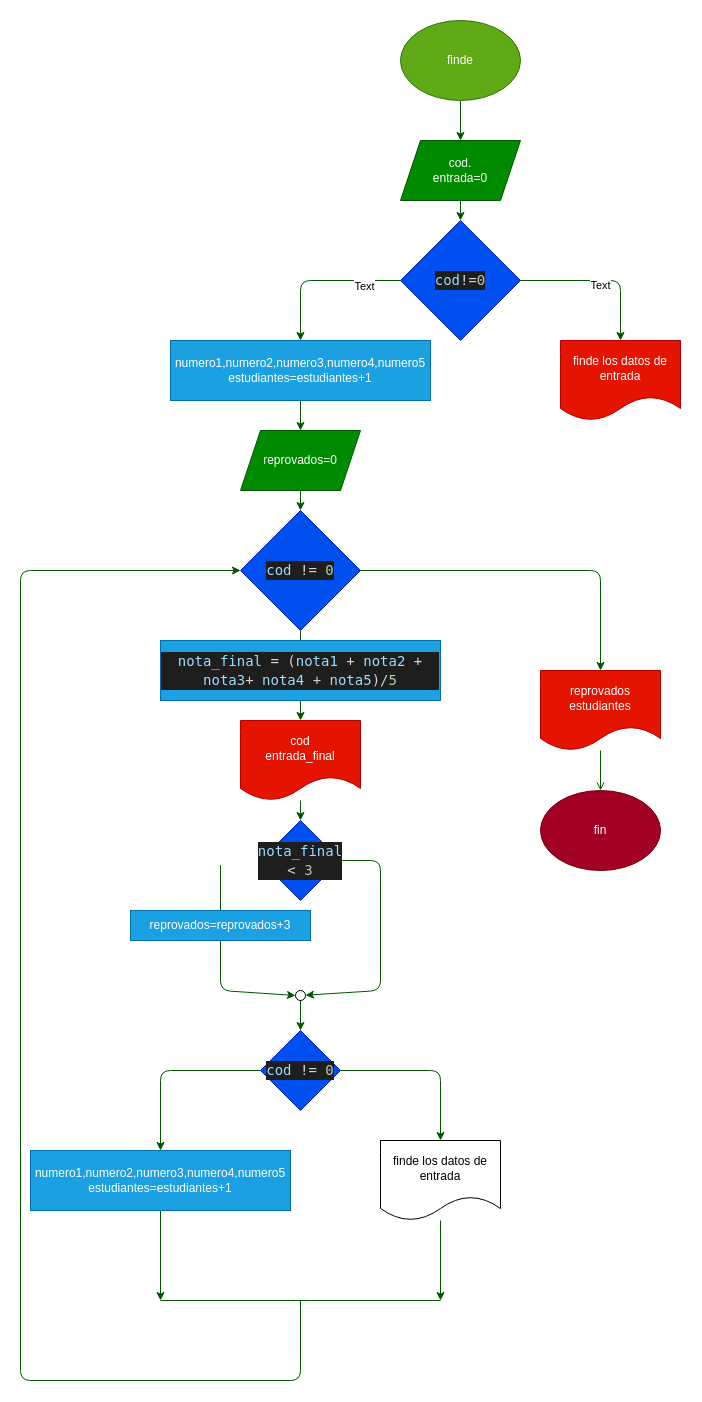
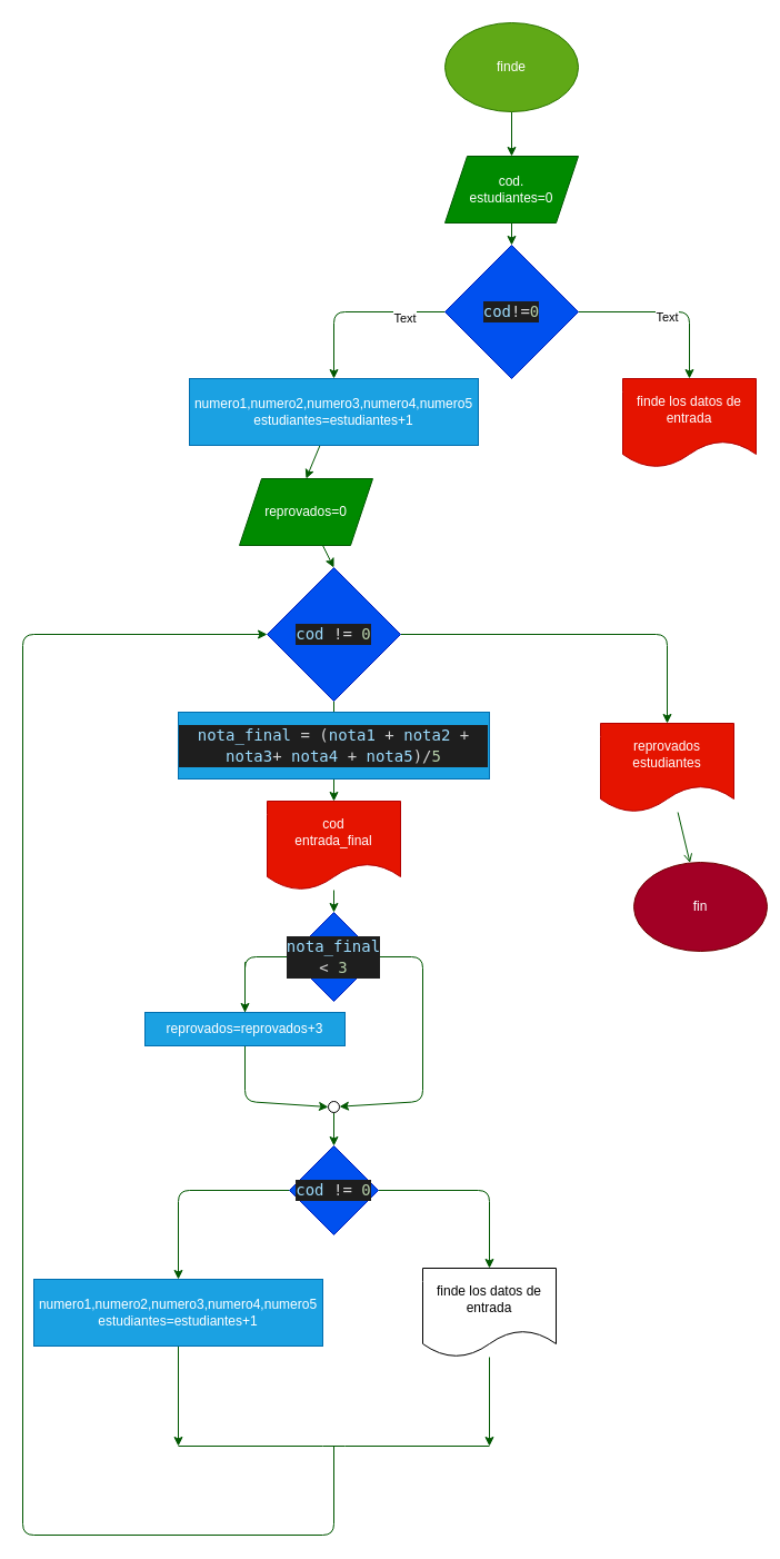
  <mxCell id="0" />
  <mxCell id="1" parent="0" />
  <mxCell id="2" style="edgeStyle=none;html=1;entryX=0.5;entryY=0;entryDx=0;entryDy=0;fillColor=#008a00;strokeColor=#005700;" edge="1" parent="1" source="3" target="5"><mxGeometry relative="1" as="geometry"><mxPoint x="460" y="140" as="targetPoint" /></mxGeometry></mxCell>
  <mxCell id="3" value="finde" style="ellipse;whiteSpace=wrap;html=1;fillColor=#60a917;fontColor=#ffffff;strokeColor=#2D7600;" vertex="1" parent="1"><mxGeometry x="400" width="120" height="80" as="geometry" y="20" /></mxCell>
  <mxCell id="4" style="edgeStyle=none;html=1;entryX=0.5;entryY=0;entryDx=0;entryDy=0;fillColor=#008a00;strokeColor=#005700;" edge="1" parent="1" source="5" target="12"><mxGeometry relative="1" as="geometry"><mxPoint x="490" y="220" as="targetPoint" /></mxGeometry></mxCell>
- <mxCell id="5" value="cod.&lt;br&gt;entrada=0" style="shape=parallelogram;perimeter=parallelogramPerimeter;whiteSpace=wrap;html=1;fixedSize=1;fillColor=#008a00;fontColor=#ffffff;strokeColor=#005700;" vertex="1" parent="1"><mxGeometry x="400" y="140" width="120" height="60" as="geometry" /></mxCell>
+ <mxCell id="5" value="cod.&lt;br&gt;estudiantes=0" style="shape=parallelogram;perimeter=parallelogramPerimeter;whiteSpace=wrap;html=1;fixedSize=1;fillColor=#008a00;fontColor=#ffffff;strokeColor=#005700;" vertex="1" parent="1"><mxGeometry x="400" y="140" width="120" height="60" as="geometry" /></mxCell>
  <mxCell id="6" style="edgeStyle=none;html=1;entryX=0.5;entryY=0;entryDx=0;entryDy=0;fillColor=#008a00;strokeColor=#005700;" edge="1" parent="1" source="7" target="15"><mxGeometry relative="1" as="geometry"><mxPoint x="300" y="430" as="targetPoint" /></mxGeometry></mxCell>
  <mxCell id="7" value="numero1,numero2,numero3,numero4,numero5&lt;br&gt;estudiantes=estudiantes+1" style="rounded=0;whiteSpace=wrap;html=1;fillColor=#1ba1e2;fontColor=#ffffff;strokeColor=#006EAF;" vertex="1" parent="1"><mxGeometry x="170" y="340" width="260" height="60" as="geometry" /></mxCell>
  <mxCell id="8" style="edgeStyle=none;html=1;entryX=0.5;entryY=0;entryDx=0;entryDy=0;fillColor=#008a00;strokeColor=#005700;" edge="1" parent="1" source="12" target="13"><mxGeometry relative="1" as="geometry"><mxPoint x="630" y="330" as="targetPoint" /><Array as="points"><mxPoint x="620" y="280" /></Array></mxGeometry></mxCell>
  <mxCell id="9" value="Text" style="edgeLabel;html=1;align=center;verticalAlign=middle;resizable=0;points=[];" vertex="1" connectable="0" parent="8"><mxGeometry x="-0.013" y="-4" relative="1" as="geometry"><mxPoint as="offset" /></mxGeometry></mxCell>
  <mxCell id="10" style="edgeStyle=none;html=1;entryX=0.5;entryY=0;entryDx=0;entryDy=0;fillColor=#008a00;strokeColor=#005700;" edge="1" parent="1" source="12" target="7"><mxGeometry relative="1" as="geometry"><mxPoint x="300" y="340" as="targetPoint" /><Array as="points"><mxPoint x="300" y="280" /></Array></mxGeometry></mxCell>
  <mxCell id="11" value="Text" style="edgeLabel;html=1;align=center;verticalAlign=middle;resizable=0;points=[];" vertex="1" connectable="0" parent="10"><mxGeometry x="-0.537" y="5" relative="1" as="geometry"><mxPoint as="offset" /></mxGeometry></mxCell>
  <mxCell id="12" value="&lt;div style=&quot;color: rgb(212 , 212 , 212) ; background-color: rgb(30 , 30 , 30) ; font-family: &amp;#34;droid sans mono&amp;#34; , &amp;#34;monospace&amp;#34; , monospace ; font-size: 14px ; line-height: 19px&quot;&gt;&lt;span style=&quot;color: #9cdcfe&quot;&gt;cod&lt;/span&gt;!=&lt;span style=&quot;color: #b5cea8&quot;&gt;0&lt;/span&gt;&lt;/div&gt;" style="rhombus;whiteSpace=wrap;html=1;fillColor=#0050ef;fontColor=#ffffff;strokeColor=#001DBC;" vertex="1" parent="1"><mxGeometry x="400" y="220" width="120" height="120" as="geometry" /></mxCell>
  <mxCell id="13" value="&lt;span&gt;finde los datos de entrada&lt;/span&gt;" style="shape=document;whiteSpace=wrap;html=1;boundedLbl=1;fillColor=#e51400;fontColor=#ffffff;strokeColor=#B20000;" vertex="1" parent="1"><mxGeometry x="560" y="340" width="120" height="80" as="geometry" /></mxCell>
  <mxCell id="14" style="edgeStyle=none;html=1;entryX=0.5;entryY=0;entryDx=0;entryDy=0;fillColor=#008a00;strokeColor=#005700;" edge="1" parent="1" source="15" target="18"><mxGeometry relative="1" as="geometry"><mxPoint x="300" y="530" as="targetPoint" /></mxGeometry></mxCell>
- <mxCell id="15" value="reprovados=0" style="shape=parallelogram;perimeter=parallelogramPerimeter;whiteSpace=wrap;html=1;fixedSize=1;fillColor=#008a00;fontColor=#ffffff;strokeColor=#005700;" vertex="1" parent="1"><mxGeometry x="240" y="430" width="120" height="60" as="geometry" /></mxCell>
+ <mxCell id="15" value="reprovados=0" style="shape=parallelogram;perimeter=parallelogramPerimeter;whiteSpace=wrap;html=1;fixedSize=1;fillColor=#008a00;fontColor=#ffffff;strokeColor=#005700;" vertex="1" parent="1"><mxGeometry x="215" y="430" width="120" height="60" as="geometry" /></mxCell>
  <mxCell id="16" style="edgeStyle=none;html=1;fillColor=#008a00;strokeColor=#005700;" edge="1" parent="1" source="18" target="25"><mxGeometry relative="1" as="geometry"><mxPoint x="300" y="670" as="targetPoint" /><Array as="points"><mxPoint x="300" y="650" /></Array></mxGeometry></mxCell>
  <mxCell id="17" style="edgeStyle=none;html=1;fillColor=#008a00;strokeColor=#005700;" edge="1" parent="1" source="18" target="40"><mxGeometry relative="1" as="geometry"><mxPoint x="600" y="660" as="targetPoint" /><Array as="points"><mxPoint x="600" y="570" /></Array></mxGeometry></mxCell>
  <mxCell id="18" value="&lt;div style=&quot;color: rgb(212 , 212 , 212) ; background-color: rgb(30 , 30 , 30) ; font-family: &amp;#34;droid sans mono&amp;#34; , &amp;#34;monospace&amp;#34; , monospace ; font-size: 14px ; line-height: 19px&quot;&gt;&lt;span style=&quot;color: #9cdcfe&quot;&gt;cod&lt;/span&gt; != &lt;span style=&quot;color: #b5cea8&quot;&gt;0&lt;/span&gt;&lt;/div&gt;" style="rhombus;whiteSpace=wrap;html=1;fillColor=#0050ef;fontColor=#ffffff;strokeColor=#001DBC;" vertex="1" parent="1"><mxGeometry x="240" y="510" width="120" height="120" as="geometry" /></mxCell>
+ <mxCell id="19" style="edgeStyle=none;html=1;fillColor=#008a00;strokeColor=#005700;" edge="1" parent="1" source="21" target="23"><mxGeometry relative="1" as="geometry"><mxPoint x="220" y="810" as="targetPoint" /><Array as="points"><mxPoint x="220" y="860" /></Array></mxGeometry></mxCell>
  <mxCell id="20" style="edgeStyle=none;html=1;fillColor=#008a00;strokeColor=#005700;" edge="1" parent="1" source="21" target="29"><mxGeometry relative="1" as="geometry"><mxPoint x="280" y="1030" as="targetPoint" /><Array as="points"><mxPoint x="380" y="860" /><mxPoint x="380" y="990" /></Array></mxGeometry></mxCell>
  <mxCell id="21" value="&lt;div style=&quot;color: rgb(212 , 212 , 212) ; background-color: rgb(30 , 30 , 30) ; font-family: &amp;#34;droid sans mono&amp;#34; , &amp;#34;monospace&amp;#34; , monospace ; font-size: 14px ; line-height: 19px&quot;&gt;&lt;span style=&quot;color: #9cdcfe&quot;&gt;nota_final&lt;/span&gt; &amp;lt; &lt;span style=&quot;color: #b5cea8&quot;&gt;3&lt;/span&gt;&lt;/div&gt;" style="rhombus;whiteSpace=wrap;html=1;fillColor=#0050ef;fontColor=#ffffff;strokeColor=#001DBC;" vertex="1" parent="1"><mxGeometry x="260" y="820" width="80" height="80" as="geometry" /></mxCell>
  <mxCell id="22" style="edgeStyle=none;html=1;entryX=0;entryY=0.5;entryDx=0;entryDy=0;fillColor=#008a00;strokeColor=#005700;" edge="1" parent="1" source="23" target="29"><mxGeometry relative="1" as="geometry"><mxPoint x="270" y="1040" as="targetPoint" /><Array as="points"><mxPoint x="220" y="860" /><mxPoint x="220" y="990" /></Array></mxGeometry></mxCell>
  <mxCell id="23" value="reprovados=reprovados+3" style="rounded=0;whiteSpace=wrap;html=1;fillColor=#1ba1e2;fontColor=#ffffff;strokeColor=#006EAF;" vertex="1" parent="1"><mxGeometry x="130" y="910" width="180" height="30" as="geometry" /></mxCell>
  <mxCell id="24" style="edgeStyle=none;html=1;fillColor=#008a00;strokeColor=#005700;" edge="1" parent="1" source="25" target="27"><mxGeometry relative="1" as="geometry"><mxPoint x="300" y="730" as="targetPoint" /></mxGeometry></mxCell>
  <mxCell id="25" value="&lt;div style=&quot;color: rgb(212, 212, 212); background-color: rgb(30, 30, 30); font-family: &amp;quot;droid sans mono&amp;quot;, &amp;quot;monospace&amp;quot;, monospace; font-weight: normal; font-size: 14px; line-height: 19px;&quot;&gt;&lt;div&gt;&lt;span style=&quot;color: #9cdcfe&quot;&gt;nota_final&lt;/span&gt;&lt;span style=&quot;color: #d4d4d4&quot;&gt; = (&lt;/span&gt;&lt;span style=&quot;color: #9cdcfe&quot;&gt;nota1&lt;/span&gt;&lt;span style=&quot;color: #d4d4d4&quot;&gt; + &lt;/span&gt;&lt;span style=&quot;color: #9cdcfe&quot;&gt;nota2&lt;/span&gt;&lt;span style=&quot;color: #d4d4d4&quot;&gt; + &lt;/span&gt;&lt;span style=&quot;color: #9cdcfe&quot;&gt;nota3&lt;/span&gt;&lt;span style=&quot;color: #d4d4d4&quot;&gt;+ &lt;/span&gt;&lt;span style=&quot;color: #9cdcfe&quot;&gt;nota4&lt;/span&gt;&lt;span style=&quot;color: #d4d4d4&quot;&gt; + &lt;/span&gt;&lt;span style=&quot;color: #9cdcfe&quot;&gt;nota5&lt;/span&gt;&lt;span style=&quot;color: #d4d4d4&quot;&gt;)/&lt;/span&gt;&lt;span style=&quot;color: #b5cea8&quot;&gt;5&lt;/span&gt;&lt;/div&gt;&lt;/div&gt;" style="rounded=0;whiteSpace=wrap;html=1;fillColor=#1ba1e2;fontColor=#ffffff;strokeColor=#006EAF;" vertex="1" parent="1"><mxGeometry x="160" y="640" width="280" height="60" as="geometry" /></mxCell>
  <mxCell id="26" style="edgeStyle=none;html=1;fillColor=#008a00;strokeColor=#005700;" edge="1" parent="1" source="27" target="21"><mxGeometry relative="1" as="geometry" /></mxCell>
  <mxCell id="27" value="cod&lt;br&gt;entrada_final" style="shape=document;whiteSpace=wrap;html=1;boundedLbl=1;fillColor=#e51400;fontColor=#ffffff;strokeColor=#B20000;" vertex="1" parent="1"><mxGeometry x="240" y="720" width="120" height="80" as="geometry" /></mxCell>
  <mxCell id="28" style="edgeStyle=none;html=1;fillColor=#008a00;strokeColor=#005700;" edge="1" parent="1" source="29" target="32"><mxGeometry relative="1" as="geometry"><mxPoint x="300" y="1020" as="targetPoint" /></mxGeometry></mxCell>
  <mxCell id="29" value="" style="ellipse;whiteSpace=wrap;html=1;aspect=fixed;" vertex="1" parent="1"><mxGeometry x="295" y="990" width="10" height="10" as="geometry" /></mxCell>
  <mxCell id="30" style="edgeStyle=none;html=1;entryX=0.5;entryY=0;entryDx=0;entryDy=0;fillColor=#008a00;strokeColor=#005700;" edge="1" parent="1" source="32" target="34"><mxGeometry relative="1" as="geometry"><mxPoint x="160" y="1200" as="targetPoint" /><Array as="points"><mxPoint x="160" y="1070" /></Array></mxGeometry></mxCell>
  <mxCell id="31" style="edgeStyle=none;html=1;fillColor=#008a00;strokeColor=#005700;" edge="1" parent="1" source="32" target="38"><mxGeometry relative="1" as="geometry"><mxPoint x="440" y="1180" as="targetPoint" /><Array as="points"><mxPoint x="440" y="1070" /></Array></mxGeometry></mxCell>
  <mxCell id="32" value="&lt;div style=&quot;color: rgb(212 , 212 , 212) ; background-color: rgb(30 , 30 , 30) ; font-family: &amp;#34;droid sans mono&amp;#34; , &amp;#34;monospace&amp;#34; , monospace ; font-size: 14px ; line-height: 19px&quot;&gt;&lt;span style=&quot;color: #9cdcfe&quot;&gt;cod&lt;/span&gt; != &lt;span style=&quot;color: #b5cea8&quot;&gt;0&lt;/span&gt;&lt;/div&gt;" style="rhombus;whiteSpace=wrap;html=1;fillColor=#0050ef;fontColor=#ffffff;strokeColor=#001DBC;" vertex="1" parent="1"><mxGeometry x="260" y="1030" width="80" height="80" as="geometry" /></mxCell>
  <mxCell id="33" style="edgeStyle=none;html=1;fillColor=#008a00;strokeColor=#005700;" edge="1" parent="1" source="34"><mxGeometry relative="1" as="geometry"><mxPoint x="160" y="1300" as="targetPoint" /><Array as="points"><mxPoint x="160" y="1300" /></Array></mxGeometry></mxCell>
  <mxCell id="34" value="numero1,numero2,numero3,numero4,numero5&lt;br&gt;estudiantes=estudiantes+1" style="rounded=0;whiteSpace=wrap;html=1;fillColor=#1ba1e2;fontColor=#ffffff;strokeColor=#006EAF;" vertex="1" parent="1"><mxGeometry x="30" y="1150" width="260" height="60" as="geometry" /></mxCell>
  <mxCell id="35" value="" style="endArrow=none;html=1;fillColor=#008a00;strokeColor=#005700;" edge="1" parent="1"><mxGeometry width="50" height="50" relative="1" as="geometry"><mxPoint x="160" y="1300" as="sourcePoint" /><mxPoint x="440" y="1300" as="targetPoint" /><Array as="points"><mxPoint x="300" y="1300" /></Array></mxGeometry></mxCell>
  <mxCell id="36" style="edgeStyle=none;html=1;fillColor=#008a00;strokeColor=#005700;" edge="1" parent="1" source="38"><mxGeometry relative="1" as="geometry"><mxPoint x="440" y="1300" as="targetPoint" /></mxGeometry></mxCell>
  <mxCell id="37" style="edgeStyle=none;html=1;entryX=0;entryY=0.5;entryDx=0;entryDy=0;fillColor=#008a00;strokeColor=#005700;" edge="1" parent="1" target="18"><mxGeometry relative="1" as="geometry"><mxPoint x="-40" y="810" as="targetPoint" /><mxPoint x="300" y="1300" as="sourcePoint" /><Array as="points"><mxPoint x="300" y="1380" /><mxPoint x="20" y="1380" /><mxPoint x="20" y="570" /></Array></mxGeometry></mxCell>
  <mxCell id="38" value="finde los datos de entrada" style="shape=document;whiteSpace=wrap;html=1;boundedLbl=1;" vertex="1" parent="1"><mxGeometry x="380" y="1140" width="120" height="80" as="geometry" /></mxCell>
  <mxCell id="39" style="edgeStyle=none;html=1;fillColor=#008a00;strokeColor=#005700;endArrow=open;" edge="1" parent="1" source="40" target="41"><mxGeometry relative="1" as="geometry"><mxPoint x="600" y="780" as="targetPoint" /></mxGeometry></mxCell>
- <mxCell id="40" value="reprovados&lt;br&gt;estudiantes" style="shape=document;whiteSpace=wrap;html=1;boundedLbl=1;fillColor=#e51400;fontColor=#ffffff;strokeColor=#B20000;" vertex="1" parent="1"><mxGeometry x="540" y="670" width="120" height="80" as="geometry" /></mxCell>
- <mxCell id="41" value="fin" style="ellipse;whiteSpace=wrap;html=1;fillColor=#a20025;fontColor=#ffffff;strokeColor=#6F0000;" vertex="1" parent="1"><mxGeometry x="540" y="790" width="120" height="80" as="geometry" /></mxCell>
+ <mxCell id="40" value="reprovados&lt;br&gt;estudiantes" style="shape=document;whiteSpace=wrap;html=1;boundedLbl=1;fillColor=#e51400;fontColor=#ffffff;strokeColor=#B20000;" vertex="1" parent="1"><mxGeometry x="540" y="650" width="120" height="80" as="geometry" /></mxCell>
+ <mxCell id="41" value="fin" style="ellipse;whiteSpace=wrap;html=1;fillColor=#a20025;fontColor=#ffffff;strokeColor=#6F0000;" vertex="1" parent="1"><mxGeometry x="570" y="775" width="120" height="80" as="geometry" /></mxCell>
